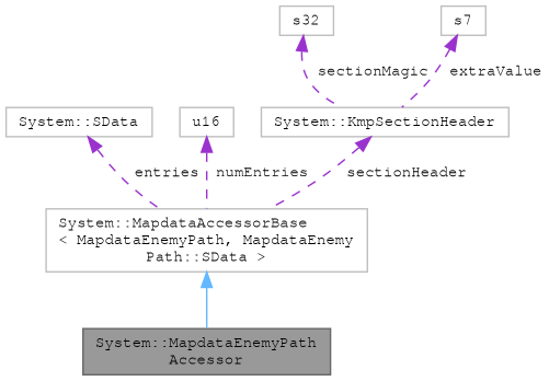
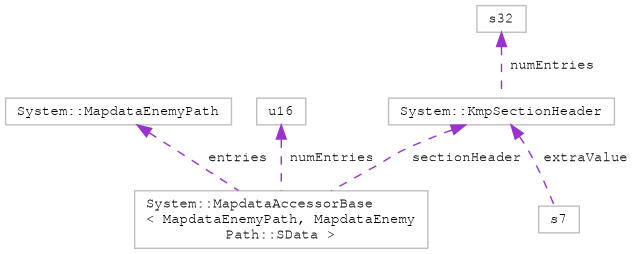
  digraph {
    node [color=grey75 fillcolor=white fontname=FreeMono fontsize=10 shape=box style=filled]
    edge [color=darkorchid3 dir=back fontname=FreeMono fontsize=10 labelfontname=FreeMono labelfontsize=10 style=dashed]
-   n1 [color=gray40 fillcolor=grey60 fontcolor=black height=0.2 label="System::MapdataEnemyPath\lAccessor" width=0.4]
    n2 [height=0.2 label="System::MapdataAccessorBase\l\< MapdataEnemyPath, MapdataEnemy\lPath::SData \>" width=0.4]
-   n3 [height=0.2 label="System::SData" width=0.4]
+   n3 [height=0.2 label="System::MapdataEnemyPath" width=0.4]
    n4 [height=0.2 label=u16 width=0.4]
    n5 [height=0.2 label="System::KmpSectionHeader" width=0.4]
    n6 [height=0.2 label=s32 width=0.4]
    n7 [height=0.2 label=s7 width=0.4]
-   n2 -> n1 [color=steelblue1 style=solid]
    n3 -> n2 [label=" entries"]
    n4 -> n2 [label=" numEntries"]
    n5 -> n2 [label=" sectionHeader"]
-   n6 -> n5 [label=" sectionMagic"]
-   n7 -> n5 [label=" extraValue"]
+   n6 -> n5 [label=" numEntries"]
+   n5 -> n7 [label=" extraValue"]
  }
